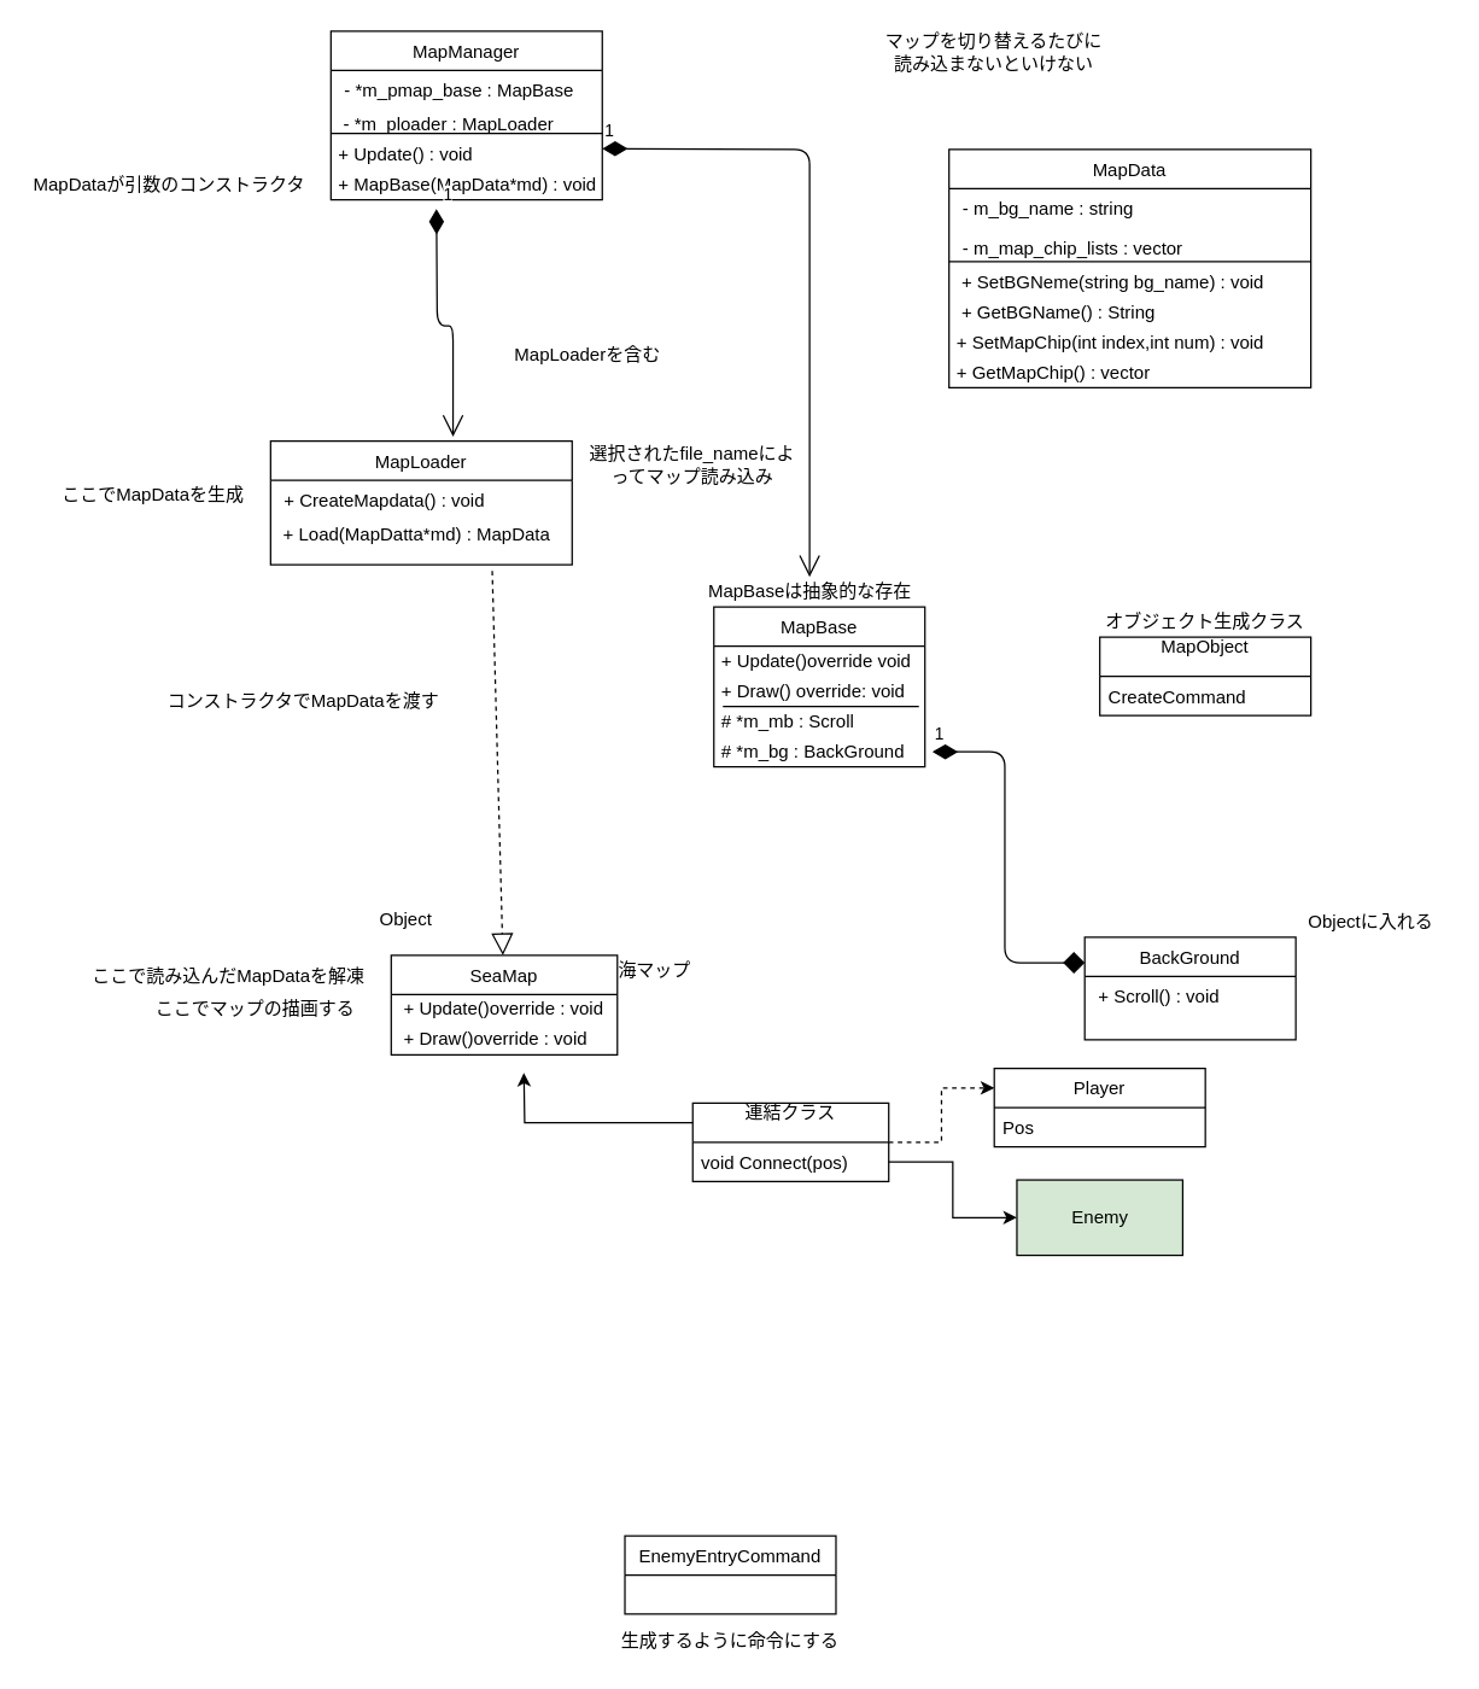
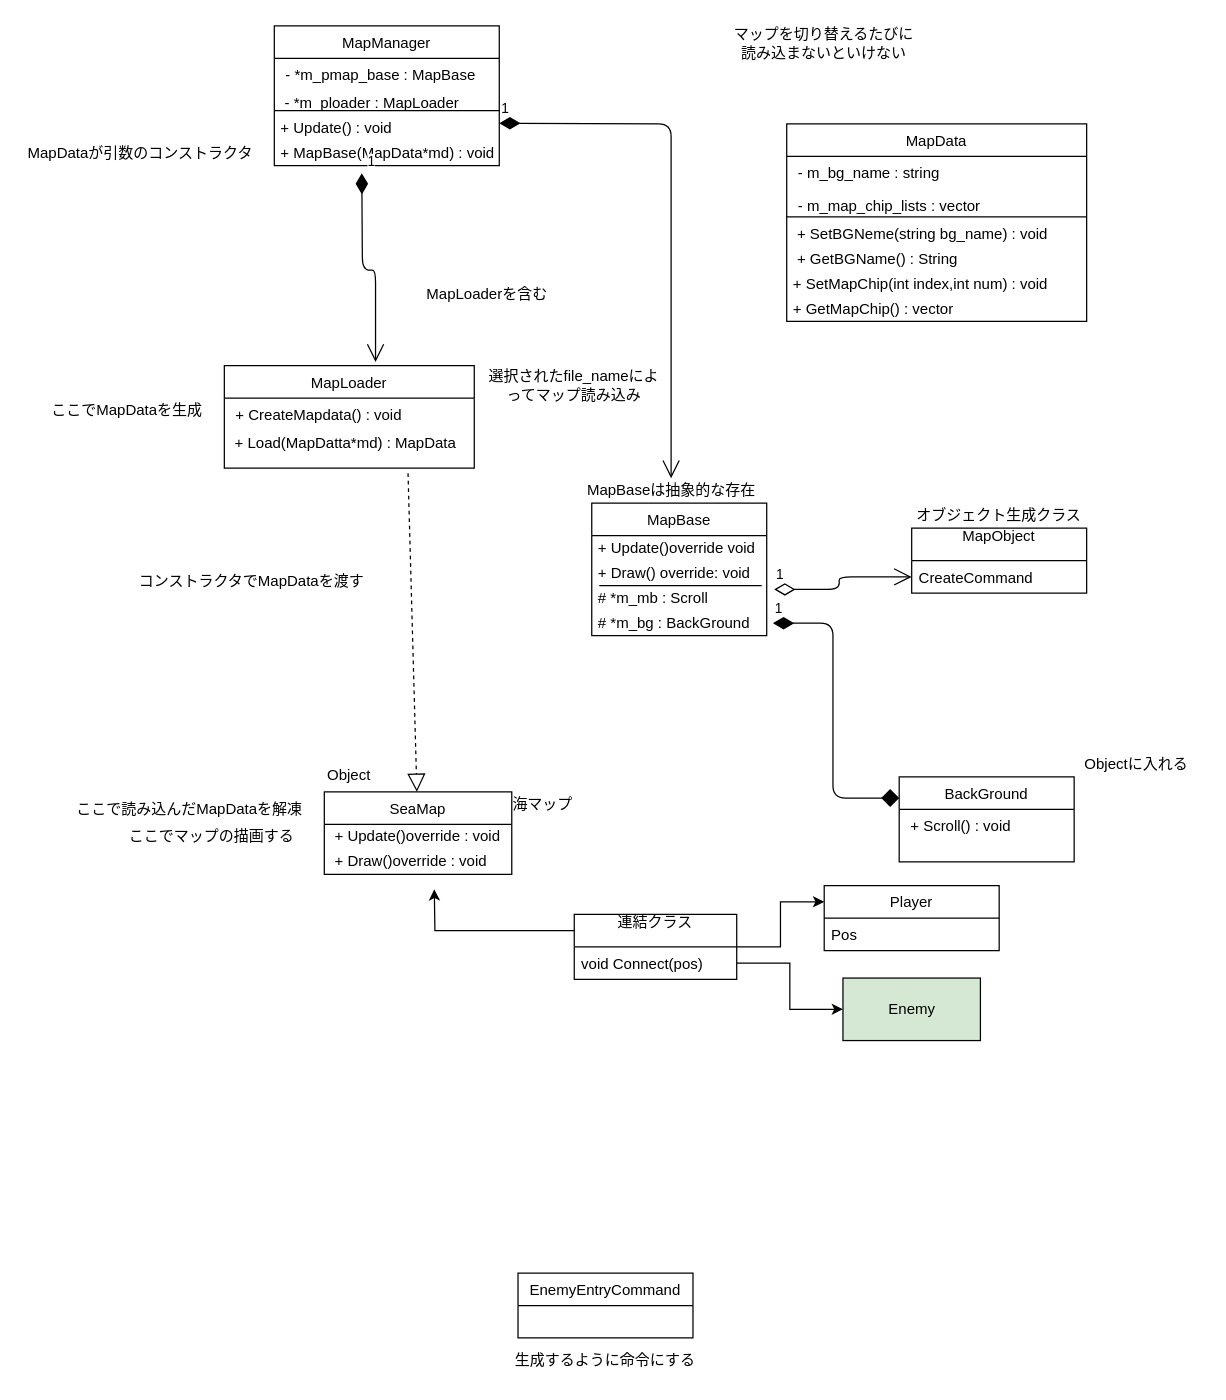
  <mxCell id="0" />
  <mxCell id="1" parent="0" />
  <mxCell id="2" value="MapLoader" parent="1" vertex="1" style="swimlane;fontStyle=0;childLayout=stackLayout;horizontal=1;startSize=26;fillColor=none;horizontalStack=0;resizeParent=1;resizeParentMax=0;resizeLast=0;collapsible=1;marginBottom=0;"><mxGeometry as="geometry" height="82" width="200" x="179" y="292" /></mxCell>
  <mxCell id="3" value=" + CreateMapdata() : void&#10;" parent="2" vertex="1" style="text;strokeColor=none;fillColor=none;align=left;verticalAlign=top;spacingLeft=4;spacingRight=4;overflow=hidden;rotatable=0;points=[[0,0.5],[1,0.5]];portConstraint=eastwest;"><mxGeometry as="geometry" height="26" width="200" y="26" /></mxCell>
  <mxCell id="4" value="&amp;nbsp; + Load(MapDatta*md) : MapData&lt;br&gt;&lt;br&gt;" parent="2" vertex="1" style="text;html=1;resizable=0;points=[];autosize=1;align=left;verticalAlign=top;spacingTop=-4;"><mxGeometry as="geometry" height="30" width="200" y="52" /></mxCell>
  <mxCell id="5" value="MapManager" parent="1" vertex="1" style="swimlane;fontStyle=0;childLayout=stackLayout;horizontal=1;startSize=26;fillColor=none;horizontalStack=0;resizeParent=1;resizeParentMax=0;resizeLast=0;collapsible=1;marginBottom=0;"><mxGeometry as="geometry" height="112" width="180" x="219" y="20" /></mxCell>
  <mxCell id="6" value=" - *m_pmap_base : MapBase" parent="5" vertex="1" style="text;strokeColor=none;fillColor=none;align=left;verticalAlign=top;spacingLeft=4;spacingRight=4;overflow=hidden;rotatable=0;points=[[0,0.5],[1,0.5]];portConstraint=eastwest;"><mxGeometry as="geometry" height="26" width="180" y="26" /></mxCell>
  <mxCell id="7" value="&amp;nbsp; - *m_ploader :&amp;nbsp;&lt;span&gt;MapLoader&lt;/span&gt;" parent="5" vertex="1" style="text;html=1;resizable=0;points=[];autosize=1;align=left;verticalAlign=top;spacingTop=-4;"><mxGeometry as="geometry" height="20" width="180" y="52" /></mxCell>
  <mxCell id="8" value="&amp;nbsp;+ Update() : void" parent="5" vertex="1" style="text;html=1;resizable=0;points=[];autosize=1;align=left;verticalAlign=top;spacingTop=-4;"><mxGeometry as="geometry" height="20" width="180" y="72" /></mxCell>
  <mxCell id="9" value="&amp;nbsp;+ MapBase(MapData*md) : void" parent="5" vertex="1" style="text;html=1;resizable=0;points=[];autosize=1;align=left;verticalAlign=top;spacingTop=-4;"><mxGeometry as="geometry" height="20" width="180" y="92" /></mxCell>
  <mxCell id="10" value="BackGround" parent="1" vertex="1" style="swimlane;fontStyle=0;childLayout=stackLayout;horizontal=1;startSize=26;fillColor=none;horizontalStack=0;resizeParent=1;resizeParentMax=0;resizeLast=0;collapsible=1;marginBottom=0;"><mxGeometry as="geometry" height="68" width="140" x="719" y="621" /></mxCell>
  <mxCell id="11" value=" + Scroll() : void" parent="10" vertex="1" style="text;strokeColor=none;fillColor=none;align=left;verticalAlign=top;spacingLeft=4;spacingRight=4;overflow=hidden;rotatable=0;points=[[0,0.5],[1,0.5]];portConstraint=eastwest;"><mxGeometry as="geometry" height="42" width="140" y="26" /></mxCell>
  <mxCell id="12" value="MapObject&#10;" parent="1" vertex="1" style="swimlane;fontStyle=0;childLayout=stackLayout;horizontal=1;startSize=26;fillColor=none;horizontalStack=0;resizeParent=1;resizeParentMax=0;resizeLast=0;collapsible=1;marginBottom=0;"><mxGeometry as="geometry" height="52" width="140" x="729" y="422" /></mxCell>
  <mxCell id="13" value="CreateCommand" parent="12" vertex="1" style="text;strokeColor=none;fillColor=none;align=left;verticalAlign=top;spacingLeft=4;spacingRight=4;overflow=hidden;rotatable=0;points=[[0,0.5],[1,0.5]];portConstraint=eastwest;"><mxGeometry as="geometry" height="26" width="140" y="26" /></mxCell>
  <mxCell id="14" value="EnemyEntryCommand" parent="1" vertex="1" style="swimlane;fontStyle=0;childLayout=stackLayout;horizontal=1;startSize=26;fillColor=none;horizontalStack=0;resizeParent=1;resizeParentMax=0;resizeLast=0;collapsible=1;marginBottom=0;"><mxGeometry x="414" y="1018" as="geometry" height="52" width="140" /></mxCell>
  <mxCell id="15" value="選択されたfile_nameによってマップ読み込み&lt;br&gt;" parent="1" vertex="1" style="text;html=1;strokeColor=none;fillColor=none;align=center;verticalAlign=middle;whiteSpace=wrap;rounded=0;"><mxGeometry as="geometry" height="20" width="140" x="389" y="298" /></mxCell>
  <mxCell id="16" value="MapData" parent="1" vertex="1" style="swimlane;fontStyle=0;childLayout=stackLayout;horizontal=1;startSize=26;fillColor=none;horizontalStack=0;resizeParent=1;resizeParentMax=0;resizeLast=0;collapsible=1;marginBottom=0;"><mxGeometry as="geometry" height="158" width="240" x="629" y="98.5" /></mxCell>
  <mxCell id="17" value=" - m_bg_name : string" parent="16" vertex="1" style="text;strokeColor=none;fillColor=none;align=left;verticalAlign=top;spacingLeft=4;spacingRight=4;overflow=hidden;rotatable=0;points=[[0,0.5],[1,0.5]];portConstraint=eastwest;"><mxGeometry as="geometry" height="26" width="240" y="26" /></mxCell>
  <mxCell id="18" value=" - m_map_chip_lists : vector" parent="16" vertex="1" style="text;strokeColor=none;fillColor=none;align=left;verticalAlign=top;spacingLeft=4;spacingRight=4;overflow=hidden;rotatable=0;points=[[0,0.5],[1,0.5]];portConstraint=eastwest;"><mxGeometry as="geometry" height="26" width="240" y="52" /></mxCell>
  <mxCell id="19" value="&amp;nbsp; + SetBGNeme(string bg_name) : void" parent="16" vertex="1" style="text;html=1;resizable=0;points=[];autosize=1;align=left;verticalAlign=top;spacingTop=-4;"><mxGeometry as="geometry" height="20" width="240" y="78" /></mxCell>
  <mxCell id="20" value="&amp;nbsp; + GetBGName() : String" parent="16" vertex="1" style="text;html=1;resizable=0;points=[];autosize=1;align=left;verticalAlign=top;spacingTop=-4;"><mxGeometry as="geometry" height="20" width="240" y="98" /></mxCell>
  <mxCell id="21" value="&amp;nbsp;+ SetMapChip(int index,int num) : void" parent="16" vertex="1" style="text;html=1;resizable=0;points=[];autosize=1;align=left;verticalAlign=top;spacingTop=-4;"><mxGeometry as="geometry" height="20" width="240" y="118" /></mxCell>
  <mxCell id="22" value="&amp;nbsp;+ GetMapChip() : vector" parent="16" vertex="1" style="text;html=1;resizable=0;points=[];autosize=1;align=left;verticalAlign=top;spacingTop=-4;"><mxGeometry as="geometry" height="20" width="240" y="138" /></mxCell>
  <mxCell id="23" value="マップを切り替えるたびに&lt;br&gt;読み込まないといけない&lt;br&gt;" parent="1" vertex="1" style="text;html=1;strokeColor=none;fillColor=none;align=center;verticalAlign=middle;whiteSpace=wrap;rounded=0;"><mxGeometry as="geometry" height="20" width="160" x="579" y="24" /></mxCell>
  <mxCell id="24" value="MapBase" parent="1" vertex="1" style="swimlane;fontStyle=0;childLayout=stackLayout;horizontal=1;startSize=26;fillColor=none;horizontalStack=0;resizeParent=1;resizeParentMax=0;resizeLast=0;collapsible=1;marginBottom=0;"><mxGeometry as="geometry" height="106" width="140" x="473" y="402" /></mxCell>
  <mxCell id="25" value="&amp;nbsp;+ Update()override void" parent="24" vertex="1" style="text;html=1;resizable=0;points=[];autosize=1;align=left;verticalAlign=top;spacingTop=-4;"><mxGeometry as="geometry" height="20" width="140" y="26" /></mxCell>
  <mxCell id="26" value="&amp;nbsp;+ Draw() override: void" parent="24" vertex="1" style="text;html=1;resizable=0;points=[];autosize=1;align=left;verticalAlign=top;spacingTop=-4;"><mxGeometry as="geometry" height="20" width="140" y="46" /></mxCell>
  <mxCell id="27" value="&lt;span&gt;&amp;nbsp;# *m_mb :&amp;nbsp;&lt;/span&gt;&lt;span&gt;Scroll&lt;/span&gt;" parent="24" vertex="1" style="text;html=1;resizable=0;points=[];autosize=1;align=left;verticalAlign=top;spacingTop=-4;"><mxGeometry as="geometry" height="20" width="140" y="66" /></mxCell>
  <mxCell id="28" value="&lt;span&gt;&amp;nbsp;# *m_bg : &lt;/span&gt;&lt;span&gt;BackGround&lt;/span&gt;" parent="24" vertex="1" style="text;html=1;resizable=0;points=[];autosize=1;align=left;verticalAlign=top;spacingTop=-4;"><mxGeometry as="geometry" height="20" width="140" y="86" /></mxCell>
  <mxCell id="29" value="SeaMap" parent="1" vertex="1" style="swimlane;fontStyle=0;childLayout=stackLayout;horizontal=1;startSize=26;fillColor=none;horizontalStack=0;resizeParent=1;resizeParentMax=0;resizeLast=0;collapsible=1;marginBottom=0;"><mxGeometry as="geometry" height="66" width="150" x="259" y="633" /></mxCell>
  <mxCell id="30" value="&amp;nbsp; + Update()override : void" parent="29" vertex="1" style="text;html=1;resizable=0;points=[];autosize=1;align=left;verticalAlign=top;spacingTop=-4;"><mxGeometry as="geometry" height="20" width="150" y="26" /></mxCell>
  <mxCell id="31" value="&amp;nbsp; + Draw()override : void" parent="29" vertex="1" style="text;html=1;resizable=0;points=[];autosize=1;align=left;verticalAlign=top;spacingTop=-4;"><mxGeometry as="geometry" height="20" width="150" y="46" /></mxCell>
  <mxCell id="32" value="MapBaseは抽象的な存在" parent="1" vertex="1" style="text;html=1;strokeColor=none;fillColor=none;align=center;verticalAlign=middle;whiteSpace=wrap;rounded=0;"><mxGeometry as="geometry" height="20" width="190" x="441.5" y="382" /></mxCell>
  <mxCell id="33" value="生成するように命令にする&lt;br&gt;" parent="1" vertex="1" style="text;html=1;strokeColor=none;fillColor=none;align=center;verticalAlign=middle;whiteSpace=wrap;rounded=0;"><mxGeometry as="geometry" height="20" width="150" x="409" y="1078" /></mxCell>
  <mxCell id="34" value="海マップ&lt;br&gt;" parent="1" vertex="1" style="text;html=1;strokeColor=none;fillColor=none;align=center;verticalAlign=middle;whiteSpace=wrap;rounded=0;"><mxGeometry as="geometry" height="20" width="70" x="399" y="633" /></mxCell>
  <mxCell id="35" value="MapLoaderを含む" parent="1" vertex="1" style="text;html=1;strokeColor=none;fillColor=none;align=center;verticalAlign=middle;whiteSpace=wrap;rounded=0;"><mxGeometry as="geometry" height="20" width="105" x="336.5" y="224.5" /></mxCell>
  <mxCell id="36" value="1" parent="1" style="endArrow=open;html=1;endSize=12;startArrow=diamondThin;startSize=14;startFill=1;edgeStyle=orthogonalEdgeStyle;align=left;verticalAlign=bottom;entryX=0.5;entryY=0;entryDx=0;entryDy=0;" target="32" edge="1"><mxGeometry as="geometry" x="-1" y="3" relative="1"><mxPoint as="sourcePoint" x="399" y="98" /><mxPoint as="targetPoint" x="759" y="538" /></mxGeometry></mxCell>
- <mxCell id="37" value="Object" parent="1" vertex="1" style="text;html=1;strokeColor=none;fillColor=none;align=center;verticalAlign=middle;whiteSpace=wrap;rounded=0;"><mxGeometry x="249" y="600" as="geometry" height="20" width="40" /></mxCell>
+ <mxCell id="37" value="Object" parent="1" vertex="1" style="text;html=1;strokeColor=none;fillColor=none;align=center;verticalAlign=middle;whiteSpace=wrap;rounded=0;"><mxGeometry as="geometry" height="20" width="40" x="259" y="610" /></mxCell>
  <mxCell id="38" value="Objectに入れる" parent="1" vertex="1" style="text;html=1;strokeColor=none;fillColor=none;align=center;verticalAlign=middle;whiteSpace=wrap;rounded=0;"><mxGeometry as="geometry" height="20" width="100" x="859" y="601" /></mxCell>
  <mxCell id="39" value="" parent="1" style="endArrow=block;dashed=1;endFill=0;endSize=12;html=1;" target="29" edge="1"><mxGeometry as="geometry" width="160" relative="1"><mxPoint as="sourcePoint" x="326" y="378" /><mxPoint as="targetPoint" x="319" y="458" /></mxGeometry></mxCell>
  <mxCell id="40" value="&lt;br&gt;" parent="1" vertex="1" style="text;html=1;strokeColor=none;fillColor=none;align=center;verticalAlign=middle;whiteSpace=wrap;rounded=0;"><mxGeometry as="geometry" height="20" width="120" x="339" y="468" /></mxCell>
  <mxCell id="41" value="ここでマップの描画する&lt;br&gt;" parent="1" vertex="1" style="text;html=1;strokeColor=none;fillColor=none;align=center;verticalAlign=middle;whiteSpace=wrap;rounded=0;"><mxGeometry as="geometry" height="20" width="140" x="99" y="659" /></mxCell>
  <mxCell id="42" value="&lt;br&gt;" parent="1" vertex="1" style="text;html=1;strokeColor=none;fillColor=none;align=center;verticalAlign=middle;whiteSpace=wrap;rounded=0;"><mxGeometry as="geometry" height="20" width="150" x="419" y="674" /></mxCell>
  <mxCell id="43" value="Player" parent="1" vertex="1" style="swimlane;fontStyle=0;childLayout=stackLayout;horizontal=1;startSize=26;fillColor=none;horizontalStack=0;resizeParent=1;resizeParentMax=0;resizeLast=0;collapsible=1;marginBottom=0;"><mxGeometry as="geometry" height="52" width="140" x="659" y="708" /></mxCell>
  <mxCell id="44" value="Pos" parent="43" vertex="1" style="text;strokeColor=none;fillColor=none;align=left;verticalAlign=top;spacingLeft=4;spacingRight=4;overflow=hidden;rotatable=0;points=[[0,0.5],[1,0.5]];portConstraint=eastwest;"><mxGeometry as="geometry" height="26" width="140" y="26" /></mxCell>
- <mxCell id="45" parent="1" style="edgeStyle=orthogonalEdgeStyle;rounded=0;orthogonalLoop=1;jettySize=auto;html=1;entryX=0;entryY=0.25;entryDx=0;entryDy=0;dashed=1;" target="43" edge="1" source="47"><mxGeometry as="geometry" relative="1" /></mxCell>
+ <mxCell id="45" parent="1" style="edgeStyle=orthogonalEdgeStyle;rounded=0;orthogonalLoop=1;jettySize=auto;html=1;entryX=0;entryY=0.25;entryDx=0;entryDy=0;" target="43" edge="1" source="47"><mxGeometry as="geometry" relative="1" /></mxCell>
  <mxCell id="46" parent="1" style="edgeStyle=orthogonalEdgeStyle;rounded=0;orthogonalLoop=1;jettySize=auto;html=1;exitX=0;exitY=0.25;exitDx=0;exitDy=0;entryX=0.629;entryY=1.04;entryDx=0;entryDy=0;entryPerimeter=0;" edge="1" source="47"><mxGeometry as="geometry" relative="1"><mxPoint as="targetPoint" x="347" y="711" /></mxGeometry></mxCell>
  <mxCell id="47" value="連結クラス&#10;" parent="1" vertex="1" style="swimlane;fontStyle=0;childLayout=stackLayout;horizontal=1;startSize=26;fillColor=none;horizontalStack=0;resizeParent=1;resizeParentMax=0;resizeLast=0;collapsible=1;marginBottom=0;"><mxGeometry as="geometry" height="52" width="130" x="459" y="731" /></mxCell>
  <mxCell id="48" value="void Connect(pos)" parent="47" vertex="1" style="text;strokeColor=none;fillColor=none;align=left;verticalAlign=top;spacingLeft=4;spacingRight=4;overflow=hidden;rotatable=0;points=[[0,0.5],[1,0.5]];portConstraint=eastwest;"><mxGeometry as="geometry" height="26" width="130" y="26" /></mxCell>
  <mxCell id="49" value="Enemy" parent="1" vertex="1" style="html=1;fillColor=#d5e8d4;"><mxGeometry as="geometry" height="50" width="110" x="674" y="782" /></mxCell>
  <mxCell id="50" parent="1" style="edgeStyle=orthogonalEdgeStyle;rounded=0;orthogonalLoop=1;jettySize=auto;html=1;exitX=1;exitY=0.5;exitDx=0;exitDy=0;entryX=0;entryY=0.5;entryDx=0;entryDy=0;" target="49" edge="1" source="48"><mxGeometry as="geometry" relative="1" /></mxCell>
  <mxCell id="51" value="コンストラクタでMapDataを渡す" parent="1" vertex="1" style="text;html=1;resizable=0;points=[];autosize=1;align=left;verticalAlign=top;spacingTop=-4;"><mxGeometry as="geometry" height="20" width="200" x="109" y="455" /></mxCell>
  <mxCell id="52" value="1" parent="1" style="endArrow=diamond;html=1;endSize=12;startArrow=diamondThin;startSize=14;startFill=1;edgeStyle=orthogonalEdgeStyle;align=left;verticalAlign=bottom;exitX=1.036;exitY=0.5;exitDx=0;exitDy=0;exitPerimeter=0;entryX=0;entryY=0.25;entryDx=0;entryDy=0;" target="10" edge="1" source="28"><mxGeometry as="geometry" x="-1" y="3" relative="1"><mxPoint as="sourcePoint" x="659" y="528" /><mxPoint as="targetPoint" x="819" y="528" /></mxGeometry></mxCell>
  <mxCell id="53" value="オブジェクト生成クラス&lt;br&gt;" parent="1" vertex="1" style="text;html=1;strokeColor=none;fillColor=none;align=center;verticalAlign=middle;whiteSpace=wrap;rounded=0;"><mxGeometry as="geometry" height="20" width="140" x="729" y="402" /></mxCell>
+ <mxCell id="54" value="1" parent="1" style="endArrow=open;html=1;endSize=12;startArrow=diamondThin;startSize=14;startFill=0;edgeStyle=orthogonalEdgeStyle;align=left;verticalAlign=bottom;exitX=1.043;exitY=0.15;exitDx=0;exitDy=0;exitPerimeter=0;entryX=0;entryY=0.5;entryDx=0;entryDy=0;" target="13" edge="1" source="27"><mxGeometry as="geometry" x="-1" y="3" relative="1"><mxPoint as="sourcePoint" x="739" y="358" /><mxPoint as="targetPoint" x="899" y="358" /></mxGeometry></mxCell>
  <mxCell id="55" value="ここでMapDataを生成&lt;br&gt;" parent="1" vertex="1" style="text;html=1;resizable=0;points=[];autosize=1;align=left;verticalAlign=top;spacingTop=-4;"><mxGeometry as="geometry" height="20" width="140" x="39" y="318" /></mxCell>
  <mxCell id="56" value="1" parent="1" style="endArrow=open;html=1;endSize=12;startArrow=diamondThin;startSize=14;startFill=1;edgeStyle=orthogonalEdgeStyle;align=left;verticalAlign=bottom;entryX=0.605;entryY=-0.037;entryDx=0;entryDy=0;entryPerimeter=0;" target="2" edge="1"><mxGeometry as="geometry" x="-1" y="3" relative="1"><mxPoint as="sourcePoint" x="289" y="138" /><mxPoint as="targetPoint" x="299" y="188" /></mxGeometry></mxCell>
  <mxCell id="57" value="" parent="1" vertex="1" style="line;strokeWidth=1;fillColor=none;align=left;verticalAlign=middle;spacingTop=-1;spacingLeft=3;spacingRight=3;rotatable=0;labelPosition=right;points=[];portConstraint=eastwest;"><mxGeometry as="geometry" height="8" width="180" x="219" y="84" /></mxCell>
  <mxCell id="58" value="" parent="1" vertex="1" style="line;strokeWidth=1;fillColor=none;align=left;verticalAlign=middle;spacingTop=-1;spacingLeft=3;spacingRight=3;rotatable=0;labelPosition=right;points=[];portConstraint=eastwest;"><mxGeometry as="geometry" height="8" width="240" x="629" y="169" /></mxCell>
  <mxCell id="59" value="MapDataが引数のコンストラクタ" parent="1" vertex="1" style="text;html=1;resizable=0;points=[];autosize=1;align=left;verticalAlign=top;spacingTop=-4;"><mxGeometry as="geometry" height="20" width="200" x="20" y="112" /></mxCell>
  <mxCell id="60" value="ここで読み込んだMapDataを解凍&lt;br&gt;" parent="1" vertex="1" style="text;html=1;resizable=0;points=[];autosize=1;align=left;verticalAlign=top;spacingTop=-4;"><mxGeometry as="geometry" height="20" width="200" x="59" y="637" /></mxCell>
  <mxCell id="61" value="" parent="1" vertex="1" style="line;strokeWidth=1;fillColor=none;align=left;verticalAlign=middle;spacingTop=-1;spacingLeft=3;spacingRight=3;rotatable=0;labelPosition=right;points=[];portConstraint=eastwest;"><mxGeometry as="geometry" height="8" width="130" x="479" y="464" /></mxCell>
